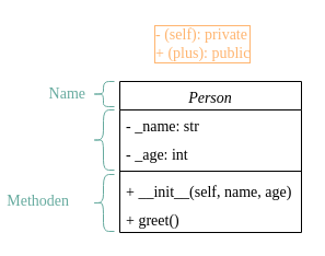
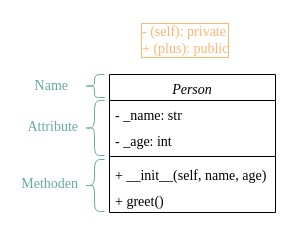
  <mxCell id="0" />
  <mxCell id="1" parent="0" />
  <mxCell id="2" value="Person" style="swimlane;fontStyle=2;align=center;verticalAlign=top;childLayout=stackLayout;horizontal=1;startSize=26;horizontalStack=0;resizeParent=1;resizeLast=0;collapsible=1;marginBottom=0;rounded=0;shadow=0;strokeWidth=1;fontFamily=Source Sans Pro;fontSize=14;" parent="1" vertex="1"><mxGeometry x="109" y="74" width="166" height="138" as="geometry"><mxRectangle x="230" y="140" width="160" height="26" as="alternateBounds" /></mxGeometry></mxCell>
  <mxCell id="3" value="- _name: str" style="text;align=left;verticalAlign=top;spacingLeft=4;spacingRight=4;overflow=hidden;rotatable=0;points=[[0,0.5],[1,0.5]];portConstraint=eastwest;fontFamily=Source Sans Pro;fontSize=14;" parent="2" vertex="1"><mxGeometry y="26" width="166" height="26" as="geometry" /></mxCell>
  <mxCell id="4" value="- _age: int" style="text;align=left;verticalAlign=top;spacingLeft=4;spacingRight=4;overflow=hidden;rotatable=0;points=[[0,0.5],[1,0.5]];portConstraint=eastwest;rounded=0;shadow=0;html=0;fontFamily=Source Sans Pro;fontSize=14;" parent="2" vertex="1"><mxGeometry y="52" width="166" height="26" as="geometry" /></mxCell>
  <mxCell id="5" value="" style="line;html=1;strokeWidth=1;align=left;verticalAlign=middle;spacingTop=-1;spacingLeft=3;spacingRight=3;rotatable=0;labelPosition=right;points=[];portConstraint=eastwest;fontFamily=Source Sans Pro;fontSize=14;" parent="2" vertex="1"><mxGeometry y="78" width="166" height="8" as="geometry" /></mxCell>
  <mxCell id="6" value="+ __init__(self, name, age)" style="text;align=left;verticalAlign=top;spacingLeft=4;spacingRight=4;overflow=hidden;rotatable=0;points=[[0,0.5],[1,0.5]];portConstraint=eastwest;fontFamily=Source Sans Pro;fontSize=14;" parent="2" vertex="1"><mxGeometry y="86" width="166" height="26" as="geometry" /></mxCell>
  <mxCell id="7" value="+ greet()" style="text;align=left;verticalAlign=top;spacingLeft=4;spacingRight=4;overflow=hidden;rotatable=0;points=[[0,0.5],[1,0.5]];portConstraint=eastwest;fontFamily=Source Sans Pro;fontSize=14;" parent="2" vertex="1"><mxGeometry y="112" width="166" height="26" as="geometry" /></mxCell>
  <mxCell id="8" value="" style="shape=curlyBracket;whiteSpace=wrap;html=1;rounded=1;size=0.5;fontFamily=Source Sans Pro;fontSize=14;fontColor=#67AB9F;strokeColor=#67AB9F;" parent="1" vertex="1"><mxGeometry x="84" y="74" width="20" height="23" as="geometry" /></mxCell>
  <mxCell id="9" value="" style="shape=curlyBracket;whiteSpace=wrap;html=1;rounded=1;size=0.5;fontFamily=Source Sans Pro;fontSize=14;fontColor=#67AB9F;strokeColor=#67AB9F;" vertex="1" parent="1"><mxGeometry x="84" y="100" width="20" height="55" as="geometry" /></mxCell>
  <mxCell id="10" value="" style="shape=curlyBracket;whiteSpace=wrap;html=1;rounded=1;size=0.5;fontFamily=Source Sans Pro;fontSize=14;fontColor=#67AB9F;strokeColor=#67AB9F;" vertex="1" parent="1"><mxGeometry x="84" y="159" width="20" height="52" as="geometry" /></mxCell>
- <mxCell id="11" value="Name" style="text;html=1;strokeColor=none;fillColor=none;align=right;verticalAlign=middle;whiteSpace=wrap;rounded=0;fontFamily=Source Sans Pro;fontSize=14;fontColor=#67AB9F;" vertex="1" parent="1"><mxGeometry x="20" y="70.5" width="60" height="30" as="geometry" /></mxCell>
- <mxCell id="13" value="Methoden" style="text;html=1;strokeColor=none;fillColor=none;align=right;verticalAlign=middle;whiteSpace=wrap;rounded=0;fontFamily=Source Sans Pro;fontSize=14;fontColor=#67AB9F;" vertex="1" parent="1"><mxGeometry x="5" y="169" width="60" height="30" as="geometry" /></mxCell>
+ <mxCell id="11" value="Name" style="text;html=1;strokeColor=none;fillColor=none;align=right;verticalAlign=middle;whiteSpace=wrap;rounded=0;fontFamily=Source Sans Pro;fontSize=14;fontColor=#67AB9F;" vertex="1" parent="1"><mxGeometry x="10" y="70.5" width="60" height="30" as="geometry" /></mxCell>
+ <mxCell id="12" value="Attribute" style="text;html=1;strokeColor=none;fillColor=none;align=right;verticalAlign=middle;whiteSpace=wrap;rounded=0;fontFamily=Source Sans Pro;fontSize=14;fontColor=#67AB9F;" vertex="1" parent="1"><mxGeometry x="20" y="112" width="60" height="30" as="geometry" /></mxCell>
+ <mxCell id="13" value="Methoden" style="text;html=1;strokeColor=none;fillColor=none;align=right;verticalAlign=middle;whiteSpace=wrap;rounded=0;fontFamily=Source Sans Pro;fontSize=14;fontColor=#67AB9F;" vertex="1" parent="1"><mxGeometry x="20" y="169" width="60" height="30" as="geometry" /></mxCell>
  <mxCell id="14" value="- (self): private&lt;br style=&quot;font-size: 14px;&quot;&gt;+ (plus): public" style="text;html=1;strokeColor=none;fillColor=none;align=left;verticalAlign=middle;rounded=0;labelBorderColor=#FFB570;fontFamily=Source Sans Pro;fontSize=14;fontColor=#FFB570;" vertex="1" parent="1"><mxGeometry x="139" y="20" width="118" height="40" as="geometry" /></mxCell>
